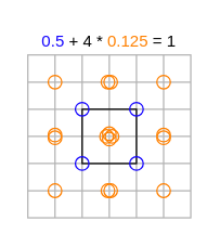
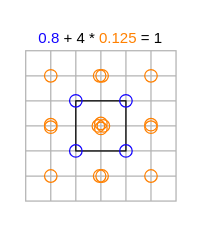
  <mxCell id="0" />
  <mxCell id="1" parent="0" />
  <mxCell id="2" value="" style="rounded=0;whiteSpace=wrap;html=1;fillColor=none;strokeColor=#B3B3B3;" vertex="1" parent="1"><mxGeometry x="20" y="40" width="120" height="120" as="geometry" /></mxCell>
  <mxCell id="3" value="" style="endArrow=none;html=1;rounded=0;strokeColor=#B3B3B3;" edge="1" parent="1"><mxGeometry width="50" height="50" relative="1" as="geometry"><mxPoint x="40" y="160" as="sourcePoint" /><mxPoint x="40" y="40" as="targetPoint" /></mxGeometry></mxCell>
  <mxCell id="4" value="" style="endArrow=none;html=1;rounded=0;strokeColor=#B3B3B3;" edge="1" parent="1"><mxGeometry width="50" height="50" relative="1" as="geometry"><mxPoint x="60" y="160" as="sourcePoint" /><mxPoint x="60" y="40" as="targetPoint" /></mxGeometry></mxCell>
  <mxCell id="5" value="" style="endArrow=none;html=1;rounded=0;strokeColor=#B3B3B3;" edge="1" parent="1"><mxGeometry width="50" height="50" relative="1" as="geometry"><mxPoint x="80" y="160" as="sourcePoint" /><mxPoint x="80" y="40" as="targetPoint" /></mxGeometry></mxCell>
  <mxCell id="6" value="" style="endArrow=none;html=1;rounded=0;strokeColor=#B3B3B3;" edge="1" parent="1"><mxGeometry width="50" height="50" relative="1" as="geometry"><mxPoint x="100" y="160" as="sourcePoint" /><mxPoint x="100" y="40" as="targetPoint" /></mxGeometry></mxCell>
  <mxCell id="7" value="" style="endArrow=none;html=1;rounded=0;strokeColor=#B3B3B3;" edge="1" parent="1"><mxGeometry width="50" height="50" relative="1" as="geometry"><mxPoint x="120" y="160" as="sourcePoint" /><mxPoint x="120" y="40" as="targetPoint" /></mxGeometry></mxCell>
  <mxCell id="8" value="" style="endArrow=none;html=1;rounded=0;strokeColor=#B3B3B3;" edge="1" parent="1"><mxGeometry width="50" height="50" relative="1" as="geometry"><mxPoint x="140" y="140" as="sourcePoint" /><mxPoint x="20" y="140" as="targetPoint" /></mxGeometry></mxCell>
  <mxCell id="9" value="" style="endArrow=none;html=1;rounded=0;strokeColor=#B3B3B3;" edge="1" parent="1"><mxGeometry width="50" height="50" relative="1" as="geometry"><mxPoint x="140" y="120" as="sourcePoint" /><mxPoint x="20" y="120" as="targetPoint" /></mxGeometry></mxCell>
  <mxCell id="10" value="" style="endArrow=none;html=1;rounded=0;strokeColor=#B3B3B3;" edge="1" parent="1"><mxGeometry width="50" height="50" relative="1" as="geometry"><mxPoint x="140" y="100" as="sourcePoint" /><mxPoint x="20" y="100" as="targetPoint" /></mxGeometry></mxCell>
  <mxCell id="11" value="" style="endArrow=none;html=1;rounded=0;strokeColor=#B3B3B3;" edge="1" parent="1"><mxGeometry width="50" height="50" relative="1" as="geometry"><mxPoint x="140" y="80" as="sourcePoint" /><mxPoint x="20" y="80" as="targetPoint" /></mxGeometry></mxCell>
  <mxCell id="12" value="" style="endArrow=none;html=1;rounded=0;strokeColor=#B3B3B3;" edge="1" parent="1"><mxGeometry width="50" height="50" relative="1" as="geometry"><mxPoint x="140" y="60" as="sourcePoint" /><mxPoint x="20" y="60" as="targetPoint" /></mxGeometry></mxCell>
  <mxCell id="13" value="" style="rounded=0;whiteSpace=wrap;html=1;fillColor=none;" vertex="1" parent="1"><mxGeometry x="60" y="80" width="40" height="40" as="geometry" /></mxCell>
  <mxCell id="14" value="" style="ellipse;whiteSpace=wrap;html=1;aspect=fixed;fillColor=none;strokeColor=#FF8000;" vertex="1" parent="1"><mxGeometry x="35" y="55" width="10" height="10" as="geometry" /></mxCell>
  <mxCell id="15" value="" style="ellipse;whiteSpace=wrap;html=1;aspect=fixed;fillColor=none;strokeColor=#FF8000;" vertex="1" parent="1"><mxGeometry x="115" y="55" width="10" height="10" as="geometry" /></mxCell>
  <mxCell id="16" value="" style="ellipse;whiteSpace=wrap;html=1;aspect=fixed;fillColor=none;strokeColor=#FF8000;" vertex="1" parent="1"><mxGeometry x="115" y="135" width="10" height="10" as="geometry" /></mxCell>
  <mxCell id="17" value="" style="ellipse;whiteSpace=wrap;html=1;aspect=fixed;fillColor=none;strokeColor=#FF8000;" vertex="1" parent="1"><mxGeometry x="35" y="135" width="10" height="10" as="geometry" /></mxCell>
  <mxCell id="18" value="" style="ellipse;whiteSpace=wrap;html=1;aspect=fixed;fillColor=none;strokeColor=#1303FF;" vertex="1" parent="1"><mxGeometry x="55" y="75" width="10" height="10" as="geometry" /></mxCell>
  <mxCell id="19" value="" style="ellipse;whiteSpace=wrap;html=1;aspect=fixed;fillColor=none;strokeColor=#1303FF;" vertex="1" parent="1"><mxGeometry x="95" y="75" width="10" height="10" as="geometry" /></mxCell>
  <mxCell id="20" value="" style="ellipse;whiteSpace=wrap;html=1;aspect=fixed;fillColor=none;strokeColor=#1303FF;" vertex="1" parent="1"><mxGeometry x="95" y="115" width="10" height="10" as="geometry" /></mxCell>
  <mxCell id="21" value="" style="ellipse;whiteSpace=wrap;html=1;aspect=fixed;fillColor=none;strokeColor=#1303FF;" vertex="1" parent="1"><mxGeometry x="55" y="115" width="10" height="10" as="geometry" /></mxCell>
  <mxCell id="22" value="" style="ellipse;whiteSpace=wrap;html=1;aspect=fixed;fillColor=none;strokeColor=#FF8000;" vertex="1" parent="1"><mxGeometry x="74" y="55" width="10" height="10" as="geometry" /></mxCell>
  <mxCell id="23" value="" style="ellipse;whiteSpace=wrap;html=1;aspect=fixed;fillColor=none;strokeColor=#FF8000;" vertex="1" parent="1"><mxGeometry x="76" y="55" width="10" height="10" as="geometry" /></mxCell>
  <mxCell id="24" value="" style="ellipse;whiteSpace=wrap;html=1;aspect=fixed;fillColor=none;strokeColor=#FF8000;" vertex="1" parent="1"><mxGeometry x="35" y="94" width="10" height="10" as="geometry" /></mxCell>
  <mxCell id="25" value="" style="ellipse;whiteSpace=wrap;html=1;aspect=fixed;fillColor=none;strokeColor=#FF8000;" vertex="1" parent="1"><mxGeometry x="35" y="96" width="10" height="10" as="geometry" /></mxCell>
  <mxCell id="26" value="" style="ellipse;whiteSpace=wrap;html=1;aspect=fixed;fillColor=none;strokeColor=#FF8000;" vertex="1" parent="1"><mxGeometry x="115" y="96" width="10" height="10" as="geometry" /></mxCell>
  <mxCell id="27" value="" style="ellipse;whiteSpace=wrap;html=1;aspect=fixed;fillColor=none;strokeColor=#FF8000;" vertex="1" parent="1"><mxGeometry x="115" y="94" width="10" height="10" as="geometry" /></mxCell>
  <mxCell id="28" value="" style="ellipse;whiteSpace=wrap;html=1;aspect=fixed;fillColor=none;strokeColor=#FF8000;" vertex="1" parent="1"><mxGeometry x="74" y="135" width="10" height="10" as="geometry" /></mxCell>
  <mxCell id="29" value="" style="ellipse;whiteSpace=wrap;html=1;aspect=fixed;fillColor=none;strokeColor=#FF8000;" vertex="1" parent="1"><mxGeometry x="76" y="135" width="10" height="10" as="geometry" /></mxCell>
  <mxCell id="30" value="" style="ellipse;whiteSpace=wrap;html=1;aspect=fixed;fillColor=none;strokeColor=#FF8000;" vertex="1" parent="1"><mxGeometry x="73" y="95" width="10" height="10" as="geometry" /></mxCell>
  <mxCell id="31" value="" style="ellipse;whiteSpace=wrap;html=1;aspect=fixed;fillColor=none;strokeColor=#FF8000;" vertex="1" parent="1"><mxGeometry x="77" y="95" width="10" height="10" as="geometry" /></mxCell>
  <mxCell id="32" value="" style="ellipse;whiteSpace=wrap;html=1;aspect=fixed;fillColor=none;strokeColor=#FF8000;" vertex="1" parent="1"><mxGeometry x="75" y="93" width="10" height="10" as="geometry" /></mxCell>
  <mxCell id="33" value="" style="ellipse;whiteSpace=wrap;html=1;aspect=fixed;fillColor=none;strokeColor=#FF8000;" vertex="1" parent="1"><mxGeometry x="75" y="97" width="10" height="10" as="geometry" /></mxCell>
- <mxCell id="34" value="&lt;font color=&quot;#1303ff&quot;&gt;0.5&lt;/font&gt; + 4 * &lt;font color=&quot;#ff8000&quot;&gt;0.125&lt;/font&gt; = 1" style="text;html=1;align=center;verticalAlign=middle;whiteSpace=wrap;rounded=0;" vertex="1" parent="1"><mxGeometry x="20" y="20" width="120" height="20" as="geometry" /></mxCell>
+ <mxCell id="34" value="&lt;font color=&quot;#1303ff&quot;&gt;0.8&lt;/font&gt; + 4 * &lt;font color=&quot;#ff8000&quot;&gt;0.125&lt;/font&gt; = 1" style="text;html=1;align=center;verticalAlign=middle;whiteSpace=wrap;rounded=0;" vertex="1" parent="1"><mxGeometry x="20" y="20" width="120" height="20" as="geometry" /></mxCell>
